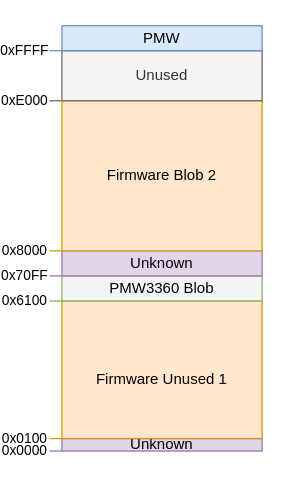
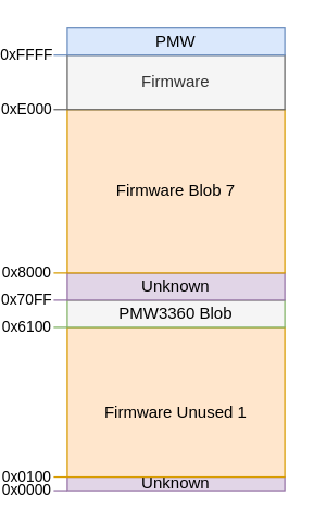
  <mxCell id="0" />
  <mxCell id="1" parent="0" />
  <mxCell id="2" value="Unknown" style="rounded=0;whiteSpace=wrap;html=1;fillColor=#e1d5e7;strokeColor=#9673a6;" vertex="1" parent="1"><mxGeometry x="30" y="350" width="160" height="10" as="geometry" /></mxCell>
  <mxCell id="3" value="0xFFFF" style="edgeStyle=orthogonalEdgeStyle;rounded=0;orthogonalLoop=1;jettySize=auto;html=1;exitX=0;exitY=1;exitDx=0;exitDy=0;endArrow=none;endFill=0;fillColor=#dae8fc;strokeColor=#6c8ebf;" edge="1" parent="1" source="15"><mxGeometry x="1" y="-20" relative="1" as="geometry"><mxPoint x="20" y="40.068" as="targetPoint" /><mxPoint as="offset" /></mxGeometry></mxCell>
  <mxCell id="4" value="&lt;div&gt;0x0100&lt;/div&gt;" style="edgeStyle=orthogonalEdgeStyle;rounded=0;orthogonalLoop=1;jettySize=auto;html=1;exitX=0;exitY=1;exitDx=0;exitDy=0;endArrow=none;endFill=0;fillColor=#ffe6cc;strokeColor=#d79b00;" edge="1" parent="1" source="5"><mxGeometry x="1" y="20" relative="1" as="geometry"><mxPoint x="20" y="350" as="targetPoint" /><mxPoint x="-20" y="-20" as="offset" /></mxGeometry></mxCell>
  <mxCell id="5" value="&lt;br&gt;Firmware Unused 1" style="rounded=0;whiteSpace=wrap;html=1;fillColor=#ffe6cc;strokeColor=#d79b00;" vertex="1" parent="1"><mxGeometry x="30" y="240" width="160" height="110" as="geometry" /></mxCell>
  <mxCell id="6" value="0x6100" style="edgeStyle=orthogonalEdgeStyle;rounded=0;orthogonalLoop=1;jettySize=auto;html=1;exitX=0;exitY=1;exitDx=0;exitDy=0;endArrow=none;endFill=0;fillColor=#d5e8d4;strokeColor=#82b366;" edge="1" parent="1" source="7"><mxGeometry x="1" y="-20" relative="1" as="geometry"><mxPoint x="20" y="240.068" as="targetPoint" /><mxPoint as="offset" /></mxGeometry></mxCell>
  <mxCell id="7" value="PMW3360 Blob" style="rounded=0;whiteSpace=wrap;html=1;fillColor=#f5f5f5;strokeColor=#82b366;" vertex="1" parent="1"><mxGeometry x="30" y="220" width="160" height="20" as="geometry" /></mxCell>
  <mxCell id="8" value="0x70FF" style="edgeStyle=orthogonalEdgeStyle;rounded=0;orthogonalLoop=1;jettySize=auto;html=1;exitX=0;exitY=1;exitDx=0;exitDy=0;endArrow=none;endFill=0;fillColor=#e1d5e7;strokeColor=#9673a6;" edge="1" parent="1" source="10"><mxGeometry x="1" y="-20" relative="1" as="geometry"><mxPoint x="20" y="220.068" as="targetPoint" /><mxPoint as="offset" /></mxGeometry></mxCell>
  <mxCell id="9" value="0x8000" style="edgeStyle=orthogonalEdgeStyle;rounded=0;orthogonalLoop=1;jettySize=auto;html=1;exitX=0;exitY=0;exitDx=0;exitDy=0;endArrow=none;endFill=0;fillColor=#ffe6cc;strokeColor=#d79b00;" edge="1" parent="1" source="10"><mxGeometry x="1" y="-20" relative="1" as="geometry"><mxPoint x="20" y="200.068" as="targetPoint" /><mxPoint as="offset" /></mxGeometry></mxCell>
  <mxCell id="10" value="Unknown" style="rounded=0;whiteSpace=wrap;html=1;fillColor=#e1d5e7;strokeColor=#9673a6;" vertex="1" parent="1"><mxGeometry x="30" y="200" width="160" height="20" as="geometry" /></mxCell>
  <mxCell id="11" value="0xE000" style="edgeStyle=orthogonalEdgeStyle;rounded=0;orthogonalLoop=1;jettySize=auto;html=1;exitX=0;exitY=0;exitDx=0;exitDy=0;endArrow=none;endFill=0;fillColor=#f5f5f5;strokeColor=#666666;" edge="1" parent="1" source="12"><mxGeometry x="1" y="-20" relative="1" as="geometry"><mxPoint x="20" y="80.068" as="targetPoint" /><mxPoint as="offset" /></mxGeometry></mxCell>
- <mxCell id="12" value="Firmware Blob 2" style="rounded=0;whiteSpace=wrap;html=1;fillColor=#ffe6cc;strokeColor=#d79b00;" vertex="1" parent="1"><mxGeometry x="30" y="80" width="160" height="120" as="geometry" /></mxCell>
- <mxCell id="13" value="Unused" style="rounded=0;whiteSpace=wrap;html=1;fillColor=#f5f5f5;strokeColor=#666666;fontColor=#333333;" vertex="1" parent="1"><mxGeometry x="30" y="40" width="160" height="40" as="geometry" /></mxCell>
+ <mxCell id="12" value="Firmware Blob 7" style="rounded=0;whiteSpace=wrap;html=1;fillColor=#ffe6cc;strokeColor=#d79b00;" vertex="1" parent="1"><mxGeometry x="30" y="80" width="160" height="120" as="geometry" /></mxCell>
+ <mxCell id="13" value="Firmware" style="rounded=0;whiteSpace=wrap;html=1;fillColor=#f5f5f5;strokeColor=#666666;fontColor=#333333;" vertex="1" parent="1"><mxGeometry x="30" y="40" width="160" height="40" as="geometry" /></mxCell>
  <mxCell id="14" value="0x0000" style="edgeStyle=orthogonalEdgeStyle;rounded=0;orthogonalLoop=1;jettySize=auto;html=1;exitX=0;exitY=1;exitDx=0;exitDy=0;endArrow=none;endFill=0;fillColor=#e1d5e7;strokeColor=#9673a6;" edge="1" parent="1" source="2"><mxGeometry x="1" y="20" relative="1" as="geometry"><mxPoint x="20" y="360" as="targetPoint" /><mxPoint x="-20" y="-20" as="offset" /></mxGeometry></mxCell>
  <mxCell id="15" value="PMW" style="rounded=0;whiteSpace=wrap;html=1;fillColor=#dae8fc;strokeColor=#6c8ebf;" vertex="1" parent="1"><mxGeometry x="30" y="20" width="160" height="20" as="geometry" /></mxCell>
